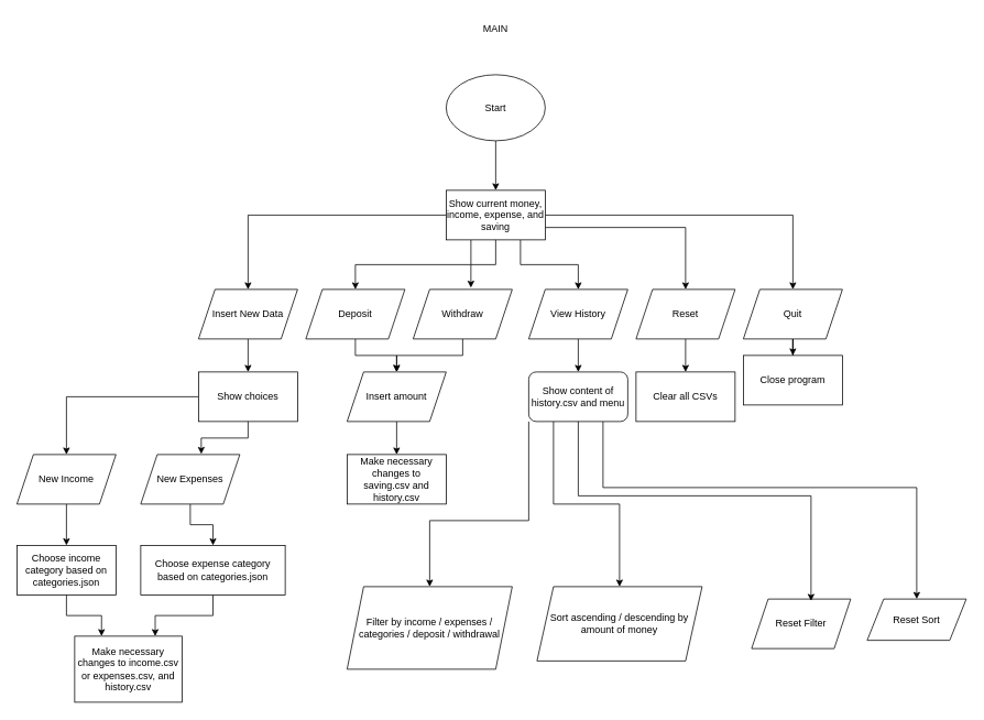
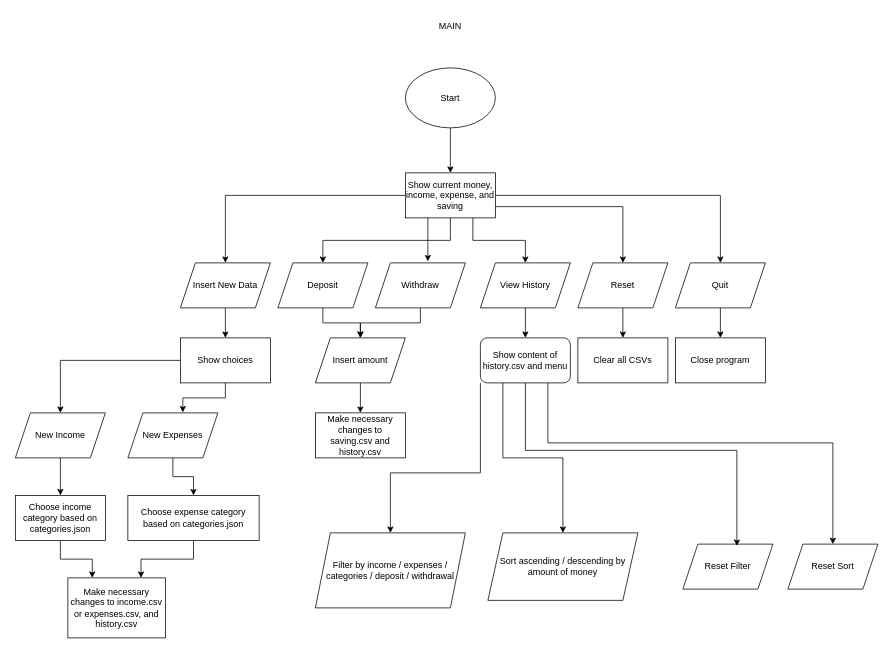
  <mxCell id="0" />
  <mxCell id="1" parent="0" />
  <mxCell id="2" style="edgeStyle=orthogonalEdgeStyle;rounded=0;orthogonalLoop=1;jettySize=auto;html=1;entryX=0.5;entryY=0;entryDx=0;entryDy=0;" edge="1" parent="1" source="7" target="13"><mxGeometry relative="1" as="geometry" /></mxCell>
  <mxCell id="3" style="edgeStyle=orthogonalEdgeStyle;rounded=0;orthogonalLoop=1;jettySize=auto;html=1;exitX=0.25;exitY=1;exitDx=0;exitDy=0;" edge="1" parent="1" source="7" target="19"><mxGeometry relative="1" as="geometry" /></mxCell>
  <mxCell id="4" style="edgeStyle=orthogonalEdgeStyle;rounded=0;orthogonalLoop=1;jettySize=auto;html=1;exitX=0.75;exitY=1;exitDx=0;exitDy=0;entryX=0.5;entryY=0;entryDx=0;entryDy=0;" edge="1" parent="1" source="7" target="15"><mxGeometry relative="1" as="geometry" /></mxCell>
  <mxCell id="5" style="edgeStyle=orthogonalEdgeStyle;rounded=0;orthogonalLoop=1;jettySize=auto;html=1;exitX=1;exitY=0.75;exitDx=0;exitDy=0;" edge="1" parent="1" source="7" target="17"><mxGeometry relative="1" as="geometry" /></mxCell>
  <mxCell id="6" style="edgeStyle=orthogonalEdgeStyle;rounded=0;orthogonalLoop=1;jettySize=auto;html=1;exitX=1;exitY=0.5;exitDx=0;exitDy=0;entryX=0.5;entryY=0;entryDx=0;entryDy=0;" edge="1" parent="1" source="7" target="11"><mxGeometry relative="1" as="geometry" /></mxCell>
  <mxCell id="7" value="Show current money, income, expense, and saving" style="rounded=0;whiteSpace=wrap;html=1;" vertex="1" parent="1"><mxGeometry x="540" y="230" width="120" height="60" as="geometry" /></mxCell>
  <mxCell id="8" style="edgeStyle=orthogonalEdgeStyle;rounded=0;orthogonalLoop=1;jettySize=auto;html=1;exitX=0.5;exitY=1;exitDx=0;exitDy=0;" edge="1" parent="1" source="9" target="7"><mxGeometry relative="1" as="geometry" /></mxCell>
  <mxCell id="9" value="Start" style="ellipse;whiteSpace=wrap;html=1;" vertex="1" parent="1"><mxGeometry x="540" y="90" width="120" height="80" as="geometry" /></mxCell>
  <mxCell id="10" style="edgeStyle=orthogonalEdgeStyle;rounded=0;orthogonalLoop=1;jettySize=auto;html=1;" edge="1" parent="1" source="11" target="23"><mxGeometry relative="1" as="geometry" /></mxCell>
  <mxCell id="11" value="Quit" style="shape=parallelogram;perimeter=parallelogramPerimeter;whiteSpace=wrap;html=1;fixedSize=1;" vertex="1" parent="1"><mxGeometry x="900" y="350" width="120" height="60" as="geometry" /></mxCell>
  <mxCell id="12" style="edgeStyle=orthogonalEdgeStyle;rounded=0;orthogonalLoop=1;jettySize=auto;html=1;" edge="1" parent="1" source="13" target="33"><mxGeometry relative="1" as="geometry" /></mxCell>
  <mxCell id="13" value="Insert New Data" style="shape=parallelogram;perimeter=parallelogramPerimeter;whiteSpace=wrap;html=1;fixedSize=1;" vertex="1" parent="1"><mxGeometry x="240" y="350" width="120" height="60" as="geometry" /></mxCell>
  <mxCell id="14" style="edgeStyle=orthogonalEdgeStyle;rounded=0;orthogonalLoop=1;jettySize=auto;html=1;" edge="1" parent="1" source="15" target="28"><mxGeometry relative="1" as="geometry" /></mxCell>
  <mxCell id="15" value="View History" style="shape=parallelogram;perimeter=parallelogramPerimeter;whiteSpace=wrap;html=1;fixedSize=1;" vertex="1" parent="1"><mxGeometry x="640" y="350" width="120" height="60" as="geometry" /></mxCell>
  <mxCell id="16" style="edgeStyle=orthogonalEdgeStyle;rounded=0;orthogonalLoop=1;jettySize=auto;html=1;" edge="1" parent="1" source="17" target="24"><mxGeometry relative="1" as="geometry" /></mxCell>
  <mxCell id="17" value="Reset" style="shape=parallelogram;perimeter=parallelogramPerimeter;whiteSpace=wrap;html=1;fixedSize=1;" vertex="1" parent="1"><mxGeometry x="770" y="350" width="120" height="60" as="geometry" /></mxCell>
  <mxCell id="18" style="edgeStyle=orthogonalEdgeStyle;rounded=0;orthogonalLoop=1;jettySize=auto;html=1;entryX=0.5;entryY=0;entryDx=0;entryDy=0;" edge="1" parent="1" source="19" target="30"><mxGeometry relative="1" as="geometry" /></mxCell>
  <mxCell id="19" value="Deposit" style="shape=parallelogram;perimeter=parallelogramPerimeter;whiteSpace=wrap;html=1;fixedSize=1;" vertex="1" parent="1"><mxGeometry x="370" y="350" width="120" height="60" as="geometry" /></mxCell>
  <mxCell id="20" style="edgeStyle=orthogonalEdgeStyle;rounded=0;orthogonalLoop=1;jettySize=auto;html=1;entryX=0.5;entryY=0;entryDx=0;entryDy=0;" edge="1" parent="1" source="21" target="30"><mxGeometry relative="1" as="geometry" /></mxCell>
  <mxCell id="21" value="Withdraw" style="shape=parallelogram;perimeter=parallelogramPerimeter;whiteSpace=wrap;html=1;fixedSize=1;" vertex="1" parent="1"><mxGeometry x="500" y="350" width="120" height="60" as="geometry" /></mxCell>
  <mxCell id="22" style="edgeStyle=orthogonalEdgeStyle;rounded=0;orthogonalLoop=1;jettySize=auto;html=1;exitX=0.5;exitY=1;exitDx=0;exitDy=0;entryX=0.583;entryY=-0.033;entryDx=0;entryDy=0;entryPerimeter=0;" edge="1" parent="1" source="7" target="21"><mxGeometry relative="1" as="geometry" /></mxCell>
- <mxCell id="23" value="Close program" style="rounded=0;whiteSpace=wrap;html=1;" vertex="1" parent="1"><mxGeometry x="900" y="430" width="120" height="60" as="geometry" /></mxCell>
+ <mxCell id="23" value="Close program" style="rounded=0;whiteSpace=wrap;html=1;" vertex="1" parent="1"><mxGeometry x="900" y="450" width="120" height="60" as="geometry" /></mxCell>
  <mxCell id="24" value="Clear all CSVs" style="rounded=0;whiteSpace=wrap;html=1;" vertex="1" parent="1"><mxGeometry x="770" y="450" width="120" height="60" as="geometry" /></mxCell>
  <mxCell id="25" style="edgeStyle=orthogonalEdgeStyle;rounded=0;orthogonalLoop=1;jettySize=auto;html=1;exitX=0;exitY=1;exitDx=0;exitDy=0;entryX=0.5;entryY=0;entryDx=0;entryDy=0;" edge="1" parent="1" source="28" target="45"><mxGeometry relative="1" as="geometry"><Array as="points"><mxPoint x="640" y="630" /><mxPoint x="520" y="630" /></Array></mxGeometry></mxCell>
  <mxCell id="26" style="edgeStyle=orthogonalEdgeStyle;rounded=0;orthogonalLoop=1;jettySize=auto;html=1;exitX=0.25;exitY=1;exitDx=0;exitDy=0;entryX=0.5;entryY=0;entryDx=0;entryDy=0;" edge="1" parent="1" source="28" target="46"><mxGeometry relative="1" as="geometry" /></mxCell>
  <mxCell id="27" style="edgeStyle=orthogonalEdgeStyle;rounded=0;orthogonalLoop=1;jettySize=auto;html=1;exitX=0.75;exitY=1;exitDx=0;exitDy=0;entryX=0.5;entryY=0;entryDx=0;entryDy=0;" edge="1" parent="1" source="28" target="48"><mxGeometry relative="1" as="geometry"><Array as="points"><mxPoint x="730" y="590" /><mxPoint x="1110" y="590" /></Array></mxGeometry></mxCell>
  <mxCell id="28" value="Show content of history.csv and menu" style="whiteSpace=wrap;html=1;rounded=1;" vertex="1" parent="1"><mxGeometry x="640" y="450" width="120" height="60" as="geometry" /></mxCell>
  <mxCell id="29" style="edgeStyle=orthogonalEdgeStyle;rounded=0;orthogonalLoop=1;jettySize=auto;html=1;" edge="1" parent="1" source="30" target="31"><mxGeometry relative="1" as="geometry" /></mxCell>
  <mxCell id="30" value="Insert amount" style="shape=parallelogram;perimeter=parallelogramPerimeter;whiteSpace=wrap;html=1;fixedSize=1;" vertex="1" parent="1"><mxGeometry x="420" y="450" width="120" height="60" as="geometry" /></mxCell>
  <mxCell id="31" value="Make necessary changes to saving.csv and history.csv" style="rounded=0;whiteSpace=wrap;html=1;" vertex="1" parent="1"><mxGeometry x="420" y="550" width="120" height="60" as="geometry" /></mxCell>
  <mxCell id="32" style="edgeStyle=orthogonalEdgeStyle;rounded=0;orthogonalLoop=1;jettySize=auto;html=1;" edge="1" parent="1" source="33" target="35"><mxGeometry relative="1" as="geometry" /></mxCell>
  <mxCell id="33" value="Show choices" style="rounded=0;whiteSpace=wrap;html=1;" vertex="1" parent="1"><mxGeometry x="240" y="450" width="120" height="60" as="geometry" /></mxCell>
  <mxCell id="34" style="edgeStyle=orthogonalEdgeStyle;rounded=0;orthogonalLoop=1;jettySize=auto;html=1;entryX=0.5;entryY=0;entryDx=0;entryDy=0;" edge="1" parent="1" source="35" target="40"><mxGeometry relative="1" as="geometry" /></mxCell>
  <mxCell id="35" value="New Income" style="shape=parallelogram;perimeter=parallelogramPerimeter;whiteSpace=wrap;html=1;fixedSize=1;" vertex="1" parent="1"><mxGeometry x="20" y="550" width="120" height="60" as="geometry" /></mxCell>
  <mxCell id="36" style="edgeStyle=orthogonalEdgeStyle;rounded=0;orthogonalLoop=1;jettySize=auto;html=1;entryX=0.5;entryY=0;entryDx=0;entryDy=0;" edge="1" parent="1" source="37" target="42"><mxGeometry relative="1" as="geometry" /></mxCell>
  <mxCell id="37" value="New Expenses" style="shape=parallelogram;perimeter=parallelogramPerimeter;whiteSpace=wrap;html=1;fixedSize=1;" vertex="1" parent="1"><mxGeometry x="170" y="550" width="120" height="60" as="geometry" /></mxCell>
  <mxCell id="38" style="edgeStyle=orthogonalEdgeStyle;rounded=0;orthogonalLoop=1;jettySize=auto;html=1;entryX=0.611;entryY=-0.011;entryDx=0;entryDy=0;entryPerimeter=0;" edge="1" parent="1" source="33" target="37"><mxGeometry relative="1" as="geometry" /></mxCell>
  <mxCell id="39" style="edgeStyle=orthogonalEdgeStyle;rounded=0;orthogonalLoop=1;jettySize=auto;html=1;entryX=0.25;entryY=0;entryDx=0;entryDy=0;" edge="1" parent="1" source="40" target="44"><mxGeometry relative="1" as="geometry" /></mxCell>
  <mxCell id="40" value="Choose income category based on categories.json" style="rounded=0;whiteSpace=wrap;html=1;" vertex="1" parent="1"><mxGeometry x="20" y="660" width="120" height="60" as="geometry" /></mxCell>
  <mxCell id="41" style="edgeStyle=orthogonalEdgeStyle;rounded=0;orthogonalLoop=1;jettySize=auto;html=1;entryX=0.75;entryY=0;entryDx=0;entryDy=0;" edge="1" parent="1" source="42" target="44"><mxGeometry relative="1" as="geometry" /></mxCell>
  <mxCell id="42" value="Choose expense category based on categories.json" style="rounded=0;whiteSpace=wrap;html=1;" vertex="1" parent="1"><mxGeometry x="170" y="660" width="175" height="60" as="geometry" /></mxCell>
  <mxCell id="43" value="MAIN" style="text;html=1;align=center;verticalAlign=middle;whiteSpace=wrap;rounded=0;" vertex="1" parent="1"><mxGeometry x="570" y="20" width="60" height="30" as="geometry" /></mxCell>
  <mxCell id="44" value="Make necessary changes to income.csv or expenses.csv, and history.csv" style="rounded=0;whiteSpace=wrap;html=1;" vertex="1" parent="1"><mxGeometry x="90" y="770" width="130" height="80" as="geometry" /></mxCell>
  <mxCell id="45" value="Filter by income / expenses / categories / deposit / withdrawal" style="shape=parallelogram;perimeter=parallelogramPerimeter;whiteSpace=wrap;html=1;fixedSize=1;" vertex="1" parent="1"><mxGeometry x="420" y="710" width="200" height="100" as="geometry" /></mxCell>
  <mxCell id="46" value="Sort ascending / descending by amount of money" style="shape=parallelogram;perimeter=parallelogramPerimeter;whiteSpace=wrap;html=1;fixedSize=1;" vertex="1" parent="1"><mxGeometry x="650" y="710" width="200" height="90" as="geometry" /></mxCell>
  <mxCell id="47" value="Reset Filter" style="shape=parallelogram;perimeter=parallelogramPerimeter;whiteSpace=wrap;html=1;fixedSize=1;" vertex="1" parent="1"><mxGeometry x="910" y="725" width="120" height="60" as="geometry" /></mxCell>
- <mxCell id="48" value="Reset Sort" style="shape=parallelogram;perimeter=parallelogramPerimeter;whiteSpace=wrap;html=1;fixedSize=1;" vertex="1" parent="1"><mxGeometry x="1050" y="725" width="120" height="50" as="geometry" /></mxCell>
+ <mxCell id="48" value="Reset Sort" style="shape=parallelogram;perimeter=parallelogramPerimeter;whiteSpace=wrap;html=1;fixedSize=1;" vertex="1" parent="1"><mxGeometry x="1050" y="725" width="120" height="60" as="geometry" /></mxCell>
  <mxCell id="49" style="edgeStyle=orthogonalEdgeStyle;rounded=0;orthogonalLoop=1;jettySize=auto;html=1;exitX=0.5;exitY=1;exitDx=0;exitDy=0;entryX=0.6;entryY=0.039;entryDx=0;entryDy=0;entryPerimeter=0;" edge="1" parent="1" source="28" target="47"><mxGeometry relative="1" as="geometry"><Array as="points"><mxPoint x="700" y="600" /><mxPoint x="982" y="600" /></Array></mxGeometry></mxCell>
